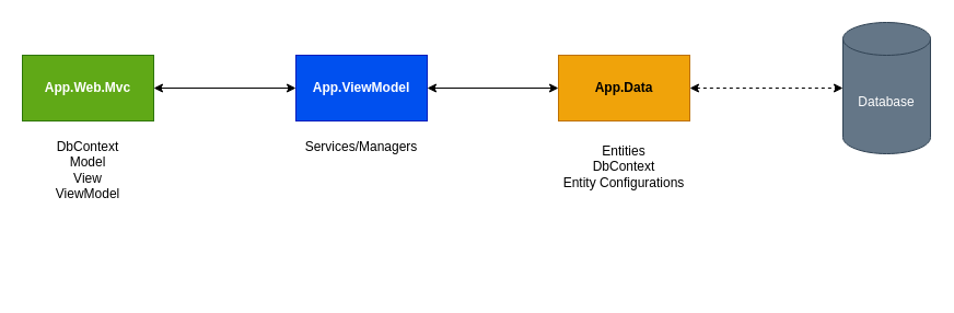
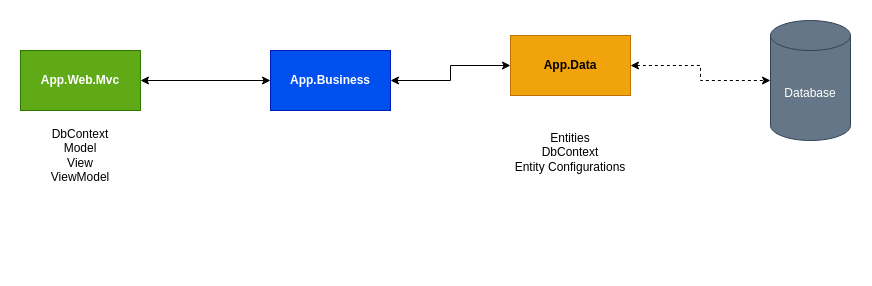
  <mxCell id="0" />
  <mxCell id="1" parent="0" />
  <mxCell id="2" style="edgeStyle=orthogonalEdgeStyle;rounded=0;orthogonalLoop=1;jettySize=auto;html=1;entryX=0;entryY=0.5;entryDx=0;entryDy=0;startArrow=classic;startFill=1;" edge="1" parent="1" source="3" target="5"><mxGeometry relative="1" as="geometry" /></mxCell>
  <mxCell id="3" value="App.Web.Mvc" style="rounded=0;whiteSpace=wrap;html=1;fillColor=#60a917;fontColor=#ffffff;strokeColor=#2D7600;fontStyle=1" vertex="1" parent="1"><mxGeometry x="20" y="50" width="120" height="60" as="geometry" /></mxCell>
  <mxCell id="4" style="edgeStyle=orthogonalEdgeStyle;rounded=0;orthogonalLoop=1;jettySize=auto;html=1;entryX=0;entryY=0.5;entryDx=0;entryDy=0;startArrow=classic;startFill=1;" edge="1" parent="1" source="5" target="7"><mxGeometry relative="1" as="geometry" /></mxCell>
- <mxCell id="5" value="App.ViewModel" style="rounded=0;whiteSpace=wrap;html=1;fillColor=#0050ef;fontColor=#ffffff;strokeColor=#001DBC;fontStyle=1" vertex="1" parent="1"><mxGeometry x="270" y="50" width="120" height="60" as="geometry" /></mxCell>
+ <mxCell id="5" value="App.Business" style="rounded=0;whiteSpace=wrap;html=1;fillColor=#0050ef;fontColor=#ffffff;strokeColor=#001DBC;fontStyle=1" vertex="1" parent="1"><mxGeometry x="270" y="50" width="120" height="60" as="geometry" /></mxCell>
  <mxCell id="6" style="edgeStyle=orthogonalEdgeStyle;rounded=0;orthogonalLoop=1;jettySize=auto;html=1;entryX=0;entryY=0.5;entryDx=0;entryDy=0;entryPerimeter=0;startArrow=classic;startFill=1;dashed=1;" edge="1" parent="1" source="7" target="8"><mxGeometry relative="1" as="geometry" /></mxCell>
- <mxCell id="7" value="App.Data" style="rounded=0;whiteSpace=wrap;html=1;fillColor=#f0a30a;fontColor=#000000;strokeColor=#BD7000;fontStyle=1" vertex="1" parent="1"><mxGeometry x="510" y="50" width="120" height="60" as="geometry" /></mxCell>
+ <mxCell id="7" value="App.Data" style="rounded=0;whiteSpace=wrap;html=1;fillColor=#f0a30a;fontColor=#000000;strokeColor=#BD7000;fontStyle=1" vertex="1" parent="1"><mxGeometry x="510" y="35" width="120" height="60" as="geometry" /></mxCell>
  <mxCell id="8" value="Database" style="shape=cylinder3;whiteSpace=wrap;html=1;boundedLbl=1;backgroundOutline=1;size=15;fillColor=#647687;fontColor=#ffffff;strokeColor=#314354;" vertex="1" parent="1"><mxGeometry x="770" y="20" width="80" height="120" as="geometry" /></mxCell>
  <mxCell id="9" value="DbContext&lt;br&gt;Model&lt;br&gt;View&lt;br&gt;ViewModel" style="text;html=1;strokeColor=none;fillColor=none;align=center;verticalAlign=top;whiteSpace=wrap;rounded=0;" vertex="1" parent="1"><mxGeometry x="20" y="120" width="120" height="140" as="geometry" /></mxCell>
  <mxCell id="10" value="Entities&lt;br&gt;DbContext&lt;br&gt;Entity Configurations" style="text;html=1;strokeColor=none;fillColor=none;align=center;verticalAlign=top;whiteSpace=wrap;rounded=0;" vertex="1" parent="1"><mxGeometry x="510" y="124" width="120" height="140" as="geometry" /></mxCell>
- <mxCell id="11" value="Services/Managers" style="text;html=1;strokeColor=none;fillColor=none;align=center;verticalAlign=top;whiteSpace=wrap;rounded=0;" vertex="1" parent="1"><mxGeometry x="270" y="120" width="120" height="140" as="geometry" /></mxCell>
